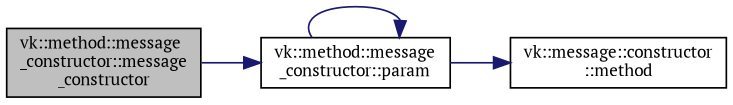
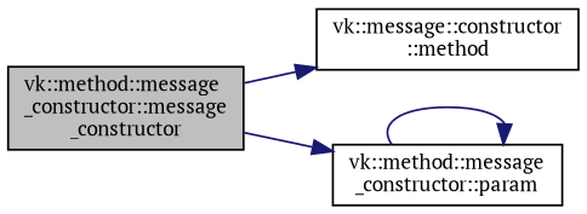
  digraph {
    fontname="PT Serif"
    rankdir=LR
    node [color=black fillcolor=white fontname="PT Serif" fontsize=10 shape=record style=filled]
    edge [color=midnightblue fontname="PT Serif" fontsize=10 labelfontname=Helvetica labelfontsize=10 style=solid]
    n1 [fillcolor=grey75 fontcolor=black height=0.2 label="vk::method::message\l_constructor::message\l_constructor" width=0.4]
    n2 [height=0.2 label="vk::message::constructor\l::method" width=0.4]
    n3 [height=0.2 label="vk::method::message\l_constructor::param" width=0.4]
-   n3 -> n2
+   n1 -> n2
    n1 -> n3
    n3 -> n3
  }
